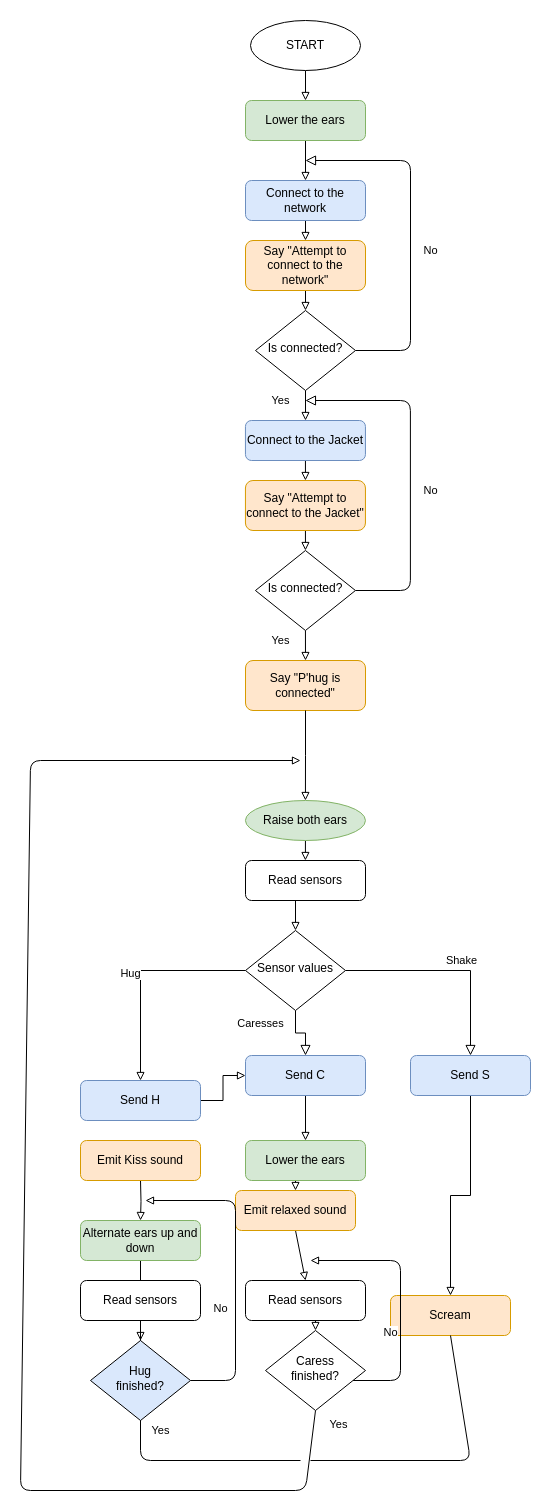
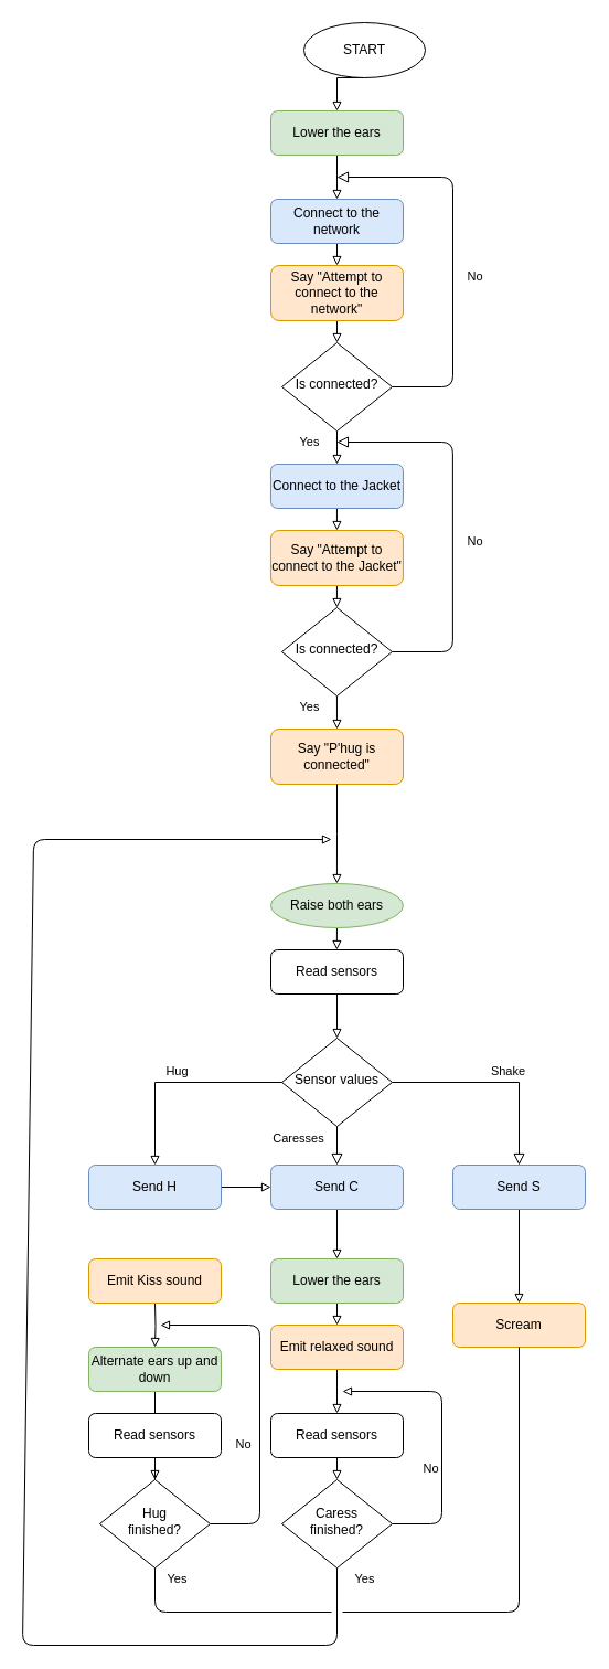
  <mxCell id="0" />
  <mxCell id="1" parent="0" />
  <mxCell id="2" value="No" style="edgeStyle=orthogonalEdgeStyle;rounded=1;html=1;jettySize=auto;orthogonalLoop=1;fontSize=11;endArrow=block;endFill=0;endSize=8;strokeWidth=1;shadow=0;labelBackgroundColor=none;" parent="1" source="4" edge="1"><mxGeometry x="-0.114" y="-20" relative="1" as="geometry"><mxPoint as="offset" /><mxPoint x="305" y="160" as="targetPoint" /><Array as="points"><mxPoint x="410" y="350" /><mxPoint x="410" y="160" /></Array></mxGeometry></mxCell>
  <mxCell id="3" value="Yes" style="edgeStyle=orthogonalEdgeStyle;rounded=0;orthogonalLoop=1;jettySize=auto;html=1;exitX=0.5;exitY=1;exitDx=0;exitDy=0;entryX=0.5;entryY=0;entryDx=0;entryDy=0;endArrow=block;endFill=0;" edge="1" parent="1" source="4"><mxGeometry x="-0.333" y="-25" relative="1" as="geometry"><mxPoint x="305" y="420" as="targetPoint" /><mxPoint as="offset" /></mxGeometry></mxCell>
  <mxCell id="4" value="Is connected?" style="rhombus;whiteSpace=wrap;html=1;shadow=0;fontFamily=Helvetica;fontSize=12;align=center;strokeWidth=1;spacing=6;spacingTop=-4;" parent="1" vertex="1"><mxGeometry x="255" y="310" width="100" height="80" as="geometry" /></mxCell>
  <mxCell id="5" value="Caresses" style="rounded=0;html=1;jettySize=auto;orthogonalLoop=1;fontSize=11;endArrow=block;endFill=0;endSize=8;strokeWidth=1;shadow=0;labelBackgroundColor=none;edgeStyle=orthogonalEdgeStyle;" parent="1" source="8" target="10" edge="1"><mxGeometry x="-0.554" y="-35" relative="1" as="geometry"><mxPoint y="1" as="offset" /></mxGeometry></mxCell>
  <mxCell id="6" value="Shake" style="edgeStyle=orthogonalEdgeStyle;rounded=0;html=1;jettySize=auto;orthogonalLoop=1;fontSize=11;endArrow=block;endFill=0;endSize=8;strokeWidth=1;shadow=0;labelBackgroundColor=none;" parent="1" source="8" target="12" edge="1"><mxGeometry x="0.106" y="10" relative="1" as="geometry"><mxPoint as="offset" /></mxGeometry></mxCell>
  <mxCell id="7" value="Hug" style="edgeStyle=orthogonalEdgeStyle;rounded=0;orthogonalLoop=1;jettySize=auto;html=1;exitX=0;exitY=0.5;exitDx=0;exitDy=0;endArrow=block;endFill=0;" parent="1" source="8" target="18" edge="1"><mxGeometry x="0.0" y="-10" relative="1" as="geometry"><mxPoint as="offset" /></mxGeometry></mxCell>
- <mxCell id="8" value="Sensor values" style="rhombus;whiteSpace=wrap;html=1;shadow=0;fontFamily=Helvetica;fontSize=12;align=center;strokeWidth=1;spacing=6;spacingTop=-4;" parent="1" vertex="1"><mxGeometry x="245" y="930" width="100" height="80" as="geometry" /></mxCell>
+ <mxCell id="8" value="Sensor values" style="rhombus;whiteSpace=wrap;html=1;shadow=0;fontFamily=Helvetica;fontSize=12;align=center;strokeWidth=1;spacing=6;spacingTop=-4;" parent="1" vertex="1"><mxGeometry x="255" y="940" width="100" height="80" as="geometry" /></mxCell>
  <mxCell id="9" style="edgeStyle=orthogonalEdgeStyle;rounded=0;orthogonalLoop=1;jettySize=auto;html=1;exitX=0.5;exitY=1;exitDx=0;exitDy=0;entryX=0.5;entryY=0;entryDx=0;entryDy=0;endArrow=block;endFill=0;" parent="1" source="10" target="21" edge="1"><mxGeometry relative="1" as="geometry" /></mxCell>
  <mxCell id="10" value="Send C" style="rounded=1;whiteSpace=wrap;html=1;fontSize=12;glass=0;strokeWidth=1;shadow=0;fillColor=#dae8fc;strokeColor=#6c8ebf;" parent="1" vertex="1"><mxGeometry x="245" y="1055" width="120" height="40" as="geometry" /></mxCell>
  <mxCell id="11" style="edgeStyle=orthogonalEdgeStyle;rounded=0;orthogonalLoop=1;jettySize=auto;html=1;exitX=0.5;exitY=1;exitDx=0;exitDy=0;entryX=0.5;entryY=0;entryDx=0;entryDy=0;endArrow=block;endFill=0;" parent="1" source="12" target="22" edge="1"><mxGeometry relative="1" as="geometry" /></mxCell>
  <mxCell id="12" value="Send S" style="rounded=1;whiteSpace=wrap;html=1;fontSize=12;glass=0;strokeWidth=1;shadow=0;fillColor=#dae8fc;strokeColor=#6c8ebf;" parent="1" vertex="1"><mxGeometry x="410" y="1055" width="120" height="40" as="geometry" /></mxCell>
  <mxCell id="13" style="edgeStyle=orthogonalEdgeStyle;rounded=0;orthogonalLoop=1;jettySize=auto;html=1;exitX=0.5;exitY=1;exitDx=0;exitDy=0;entryX=0.5;entryY=0;entryDx=0;entryDy=0;endArrow=block;endFill=0;" edge="1" parent="1" source="14" target="27"><mxGeometry relative="1" as="geometry" /></mxCell>
- <mxCell id="14" value="START" style="ellipse;whiteSpace=wrap;html=1;" parent="1" vertex="1"><mxGeometry x="250" y="20" width="110" height="50" as="geometry" /></mxCell>
+ <mxCell id="14" value="START" style="ellipse;whiteSpace=wrap;html=1;" parent="1" vertex="1"><mxGeometry x="275" y="20" width="110" height="50" as="geometry" /></mxCell>
  <mxCell id="15" style="edgeStyle=orthogonalEdgeStyle;rounded=0;orthogonalLoop=1;jettySize=auto;html=1;exitX=0.5;exitY=1;exitDx=0;exitDy=0;entryX=0.5;entryY=0;entryDx=0;entryDy=0;endArrow=block;endFill=0;" parent="1" source="16" target="8" edge="1"><mxGeometry relative="1" as="geometry" /></mxCell>
  <mxCell id="16" value="Read sensors" style="rounded=1;whiteSpace=wrap;html=1;fontSize=12;glass=0;strokeWidth=1;shadow=0;" parent="1" vertex="1"><mxGeometry x="245" y="860" width="120" height="40" as="geometry" /></mxCell>
  <mxCell id="17" style="edgeStyle=orthogonalEdgeStyle;rounded=0;orthogonalLoop=1;jettySize=auto;html=1;endArrow=block;endFill=0;" parent="1" source="18" target="10" edge="1"><mxGeometry relative="1" as="geometry"><mxPoint x="140" y="1140" as="targetPoint" /></mxGeometry></mxCell>
- <mxCell id="18" value="Send H" style="rounded=1;whiteSpace=wrap;html=1;fontSize=12;glass=0;strokeWidth=1;shadow=0;fillColor=#dae8fc;strokeColor=#6c8ebf;" parent="1" vertex="1"><mxGeometry x="80" y="1080" width="120" height="40" as="geometry" /></mxCell>
+ <mxCell id="18" value="Send H" style="rounded=1;whiteSpace=wrap;html=1;fontSize=12;glass=0;strokeWidth=1;shadow=0;fillColor=#dae8fc;strokeColor=#6c8ebf;" parent="1" vertex="1"><mxGeometry x="80" y="1055" width="120" height="40" as="geometry" /></mxCell>
  <mxCell id="19" style="edgeStyle=orthogonalEdgeStyle;rounded=0;orthogonalLoop=1;jettySize=auto;html=1;exitX=0.5;exitY=1;exitDx=0;exitDy=0;entryX=0.5;entryY=0;entryDx=0;entryDy=0;endArrow=block;endFill=0;" edge="1" parent="1" target="54"><mxGeometry relative="1" as="geometry"><mxPoint x="140" y="1180" as="sourcePoint" /><mxPoint x="140" y="1200" as="targetPoint" /></mxGeometry></mxCell>
  <mxCell id="20" style="edgeStyle=orthogonalEdgeStyle;rounded=0;orthogonalLoop=1;jettySize=auto;html=1;exitX=0.5;exitY=1;exitDx=0;exitDy=0;entryX=0.5;entryY=0;entryDx=0;entryDy=0;endArrow=block;endFill=0;" edge="1" parent="1" source="21" target="42"><mxGeometry relative="1" as="geometry" /></mxCell>
  <mxCell id="21" value="Lower the ears" style="rounded=1;whiteSpace=wrap;html=1;fontSize=12;glass=0;strokeWidth=1;shadow=0;fillColor=#d5e8d4;strokeColor=#82b366;" parent="1" vertex="1"><mxGeometry x="245" y="1140" width="120" height="40" as="geometry" /></mxCell>
- <mxCell id="22" value="Scream" style="rounded=1;whiteSpace=wrap;html=1;fontSize=12;glass=0;strokeWidth=1;shadow=0;fillColor=#ffe6cc;strokeColor=#d79b00;" parent="1" vertex="1"><mxGeometry x="390" y="1295" width="120" height="40" as="geometry" /></mxCell>
+ <mxCell id="22" value="Scream" style="rounded=1;whiteSpace=wrap;html=1;fontSize=12;glass=0;strokeWidth=1;shadow=0;fillColor=#ffe6cc;strokeColor=#d79b00;" parent="1" vertex="1"><mxGeometry x="410" y="1180" width="120" height="40" as="geometry" /></mxCell>
  <mxCell id="23" value="Yes" style="endArrow=none;html=1;entryX=0.5;entryY=1;entryDx=0;entryDy=0;" parent="1" edge="1"><mxGeometry y="-20" width="50" height="50" relative="1" as="geometry"><mxPoint x="300" y="1460" as="sourcePoint" /><mxPoint x="140" y="1240" as="targetPoint" /><Array as="points"><mxPoint x="140" y="1460" /></Array><mxPoint as="offset" /></mxGeometry></mxCell>
  <mxCell id="24" value="" style="endArrow=none;html=1;entryX=0.5;entryY=1;entryDx=0;entryDy=0;" parent="1" target="22" edge="1"><mxGeometry width="50" height="50" relative="1" as="geometry"><mxPoint x="310" y="1460" as="sourcePoint" /><mxPoint x="315" y="1180" as="targetPoint" /><Array as="points"><mxPoint x="470" y="1460" /></Array></mxGeometry></mxCell>
  <mxCell id="25" value="Yes" style="endArrow=none;html=1;endFill=0;startArrow=block;startFill=0;entryX=0.5;entryY=1;entryDx=0;entryDy=0;" parent="1" edge="1" target="46"><mxGeometry x="0.985" y="-25" width="50" height="50" relative="1" as="geometry"><mxPoint x="300" y="760" as="sourcePoint" /><mxPoint x="305" y="1430" as="targetPoint" /><Array as="points"><mxPoint x="30" y="760" /><mxPoint x="20" y="1490" /><mxPoint x="305" y="1490" /></Array><mxPoint as="offset" /></mxGeometry></mxCell>
  <mxCell id="26" style="edgeStyle=orthogonalEdgeStyle;rounded=0;orthogonalLoop=1;jettySize=auto;html=1;entryX=0.5;entryY=0;entryDx=0;entryDy=0;endArrow=block;endFill=0;" edge="1" parent="1" source="27" target="29"><mxGeometry relative="1" as="geometry" /></mxCell>
  <mxCell id="27" value="Lower the ears" style="rounded=1;whiteSpace=wrap;html=1;fontSize=12;glass=0;strokeWidth=1;shadow=0;fillColor=#d5e8d4;strokeColor=#82b366;" vertex="1" parent="1"><mxGeometry x="245" y="100" width="120" height="40" as="geometry" /></mxCell>
  <mxCell id="28" style="edgeStyle=orthogonalEdgeStyle;rounded=0;orthogonalLoop=1;jettySize=auto;html=1;exitX=0.5;exitY=1;exitDx=0;exitDy=0;entryX=0.5;entryY=0;entryDx=0;entryDy=0;endArrow=block;endFill=0;" edge="1" parent="1" source="29" target="31"><mxGeometry relative="1" as="geometry" /></mxCell>
  <mxCell id="29" value="Connect to the network" style="rounded=1;whiteSpace=wrap;html=1;fontSize=12;glass=0;strokeWidth=1;shadow=0;fillColor=#dae8fc;strokeColor=#6c8ebf;" vertex="1" parent="1"><mxGeometry x="245" y="180" width="120" height="40" as="geometry" /></mxCell>
  <mxCell id="30" style="edgeStyle=orthogonalEdgeStyle;rounded=0;orthogonalLoop=1;jettySize=auto;html=1;exitX=0.5;exitY=1;exitDx=0;exitDy=0;entryX=0.5;entryY=0;entryDx=0;entryDy=0;endArrow=block;endFill=0;" edge="1" parent="1" source="31" target="4"><mxGeometry relative="1" as="geometry" /></mxCell>
  <mxCell id="31" value="Say &quot;Attempt to connect to the network&quot;" style="rounded=1;whiteSpace=wrap;html=1;fontSize=12;glass=0;strokeWidth=1;shadow=0;fillColor=#ffe6cc;strokeColor=#d79b00;" vertex="1" parent="1"><mxGeometry x="245" y="240" width="120" height="50" as="geometry" /></mxCell>
  <mxCell id="32" value="No" style="edgeStyle=orthogonalEdgeStyle;rounded=1;html=1;jettySize=auto;orthogonalLoop=1;fontSize=11;endArrow=block;endFill=0;endSize=8;strokeWidth=1;shadow=0;labelBackgroundColor=none;jumpStyle=none;" edge="1" parent="1" source="34"><mxGeometry x="-0.114" y="-20" relative="1" as="geometry"><mxPoint as="offset" /><mxPoint x="304.94" y="400" as="targetPoint" /><Array as="points"><mxPoint x="409.94" y="590" /><mxPoint x="409.94" y="400" /></Array></mxGeometry></mxCell>
  <mxCell id="33" value="Yes" style="edgeStyle=orthogonalEdgeStyle;rounded=0;orthogonalLoop=1;jettySize=auto;html=1;exitX=0.5;exitY=1;exitDx=0;exitDy=0;entryX=0.5;entryY=0;entryDx=0;entryDy=0;endArrow=block;endFill=0;" edge="1" parent="1" source="34" target="40"><mxGeometry x="-0.333" y="-25" relative="1" as="geometry"><mxPoint x="304.94" y="660" as="targetPoint" /><mxPoint as="offset" /></mxGeometry></mxCell>
  <mxCell id="34" value="Is connected?" style="rhombus;whiteSpace=wrap;html=1;shadow=0;fontFamily=Helvetica;fontSize=12;align=center;strokeWidth=1;spacing=6;spacingTop=-4;" vertex="1" parent="1"><mxGeometry x="254.94" y="550" width="100" height="80" as="geometry" /></mxCell>
  <mxCell id="35" style="edgeStyle=orthogonalEdgeStyle;rounded=0;orthogonalLoop=1;jettySize=auto;html=1;exitX=0.5;exitY=1;exitDx=0;exitDy=0;entryX=0.5;entryY=0;entryDx=0;entryDy=0;endArrow=block;endFill=0;" edge="1" parent="1" source="36" target="38"><mxGeometry relative="1" as="geometry" /></mxCell>
  <mxCell id="36" value="Connect to the Jacket" style="rounded=1;whiteSpace=wrap;html=1;fontSize=12;glass=0;strokeWidth=1;shadow=0;fillColor=#dae8fc;strokeColor=#6c8ebf;" vertex="1" parent="1"><mxGeometry x="244.94" y="420" width="120" height="40" as="geometry" /></mxCell>
  <mxCell id="37" style="edgeStyle=orthogonalEdgeStyle;rounded=0;orthogonalLoop=1;jettySize=auto;html=1;exitX=0.5;exitY=1;exitDx=0;exitDy=0;entryX=0.5;entryY=0;entryDx=0;entryDy=0;endArrow=block;endFill=0;" edge="1" parent="1" source="38" target="34"><mxGeometry relative="1" as="geometry" /></mxCell>
  <mxCell id="38" value="Say &quot;Attempt to connect to the Jacket&quot;" style="rounded=1;whiteSpace=wrap;html=1;fontSize=12;glass=0;strokeWidth=1;shadow=0;fillColor=#ffe6cc;strokeColor=#d79b00;" vertex="1" parent="1"><mxGeometry x="244.94" y="480" width="120" height="50" as="geometry" /></mxCell>
  <mxCell id="39" style="edgeStyle=orthogonalEdgeStyle;rounded=0;orthogonalLoop=1;jettySize=auto;html=1;entryX=0.5;entryY=0;entryDx=0;entryDy=0;endArrow=block;endFill=0;" edge="1" parent="1" source="43" target="16"><mxGeometry relative="1" as="geometry" /></mxCell>
  <mxCell id="40" value="Say &quot;P'hug is connected&quot;" style="rounded=1;whiteSpace=wrap;html=1;fontSize=12;glass=0;strokeWidth=1;shadow=0;fillColor=#ffe6cc;strokeColor=#d79b00;" vertex="1" parent="1"><mxGeometry x="245" y="660" width="120" height="50" as="geometry" /></mxCell>
  <mxCell id="41" style="edgeStyle=none;rounded=1;jumpStyle=none;orthogonalLoop=1;jettySize=auto;html=1;exitX=0.5;exitY=1;exitDx=0;exitDy=0;entryX=0.5;entryY=0;entryDx=0;entryDy=0;endArrow=block;endFill=0;" edge="1" parent="1" source="42" target="48"><mxGeometry relative="1" as="geometry" /></mxCell>
- <mxCell id="42" value="Emit relaxed sound" style="rounded=1;whiteSpace=wrap;html=1;fontSize=12;glass=0;strokeWidth=1;shadow=0;fillColor=#ffe6cc;strokeColor=#d79b00;" vertex="1" parent="1"><mxGeometry x="235" y="1190" width="120" height="40" as="geometry" /></mxCell>
+ <mxCell id="42" value="Emit relaxed sound" style="rounded=1;whiteSpace=wrap;html=1;fontSize=12;glass=0;strokeWidth=1;shadow=0;fillColor=#ffe6cc;strokeColor=#d79b00;" vertex="1" parent="1"><mxGeometry x="245" y="1200" width="120" height="40" as="geometry" /></mxCell>
  <mxCell id="43" value="Raise both ears" style="ellipse;whiteSpace=wrap;html=1;fontSize=12;glass=0;strokeWidth=1;shadow=0;fillColor=#d5e8d4;strokeColor=#82b366;" vertex="1" parent="1"><mxGeometry x="244.94" y="800" width="120" height="40" as="geometry" /></mxCell>
  <mxCell id="44" style="edgeStyle=orthogonalEdgeStyle;rounded=0;orthogonalLoop=1;jettySize=auto;html=1;entryX=0.5;entryY=0;entryDx=0;entryDy=0;endArrow=block;endFill=0;" edge="1" parent="1" source="40" target="43"><mxGeometry relative="1" as="geometry"><mxPoint x="305" y="710" as="sourcePoint" /><mxPoint x="305" y="860" as="targetPoint" /></mxGeometry></mxCell>
  <mxCell id="45" value="No" style="edgeStyle=orthogonalEdgeStyle;rounded=1;orthogonalLoop=1;jettySize=auto;html=1;endArrow=block;endFill=0;" edge="1" parent="1" source="46"><mxGeometry x="-0.255" y="10" relative="1" as="geometry"><mxPoint x="310" y="1260" as="targetPoint" /><Array as="points"><mxPoint x="400" y="1380" /></Array><mxPoint as="offset" /></mxGeometry></mxCell>
- <mxCell id="46" value="Caress&lt;br&gt;finished?" style="rhombus;whiteSpace=wrap;html=1;shadow=0;fontFamily=Helvetica;fontSize=12;align=center;strokeWidth=1;spacing=6;spacingTop=-4;" vertex="1" parent="1"><mxGeometry x="265" y="1330" width="100" height="80" as="geometry" /></mxCell>
+ <mxCell id="46" value="Caress&lt;br&gt;finished?" style="rhombus;whiteSpace=wrap;html=1;shadow=0;fontFamily=Helvetica;fontSize=12;align=center;strokeWidth=1;spacing=6;spacingTop=-4;" vertex="1" parent="1"><mxGeometry x="255" y="1340" width="100" height="80" as="geometry" /></mxCell>
  <mxCell id="47" style="edgeStyle=orthogonalEdgeStyle;rounded=0;orthogonalLoop=1;jettySize=auto;html=1;exitX=0.5;exitY=1;exitDx=0;exitDy=0;entryX=0.5;entryY=0;entryDx=0;entryDy=0;endArrow=block;endFill=0;" edge="1" parent="1" source="48" target="46"><mxGeometry relative="1" as="geometry" /></mxCell>
  <mxCell id="48" value="Read sensors" style="rounded=1;whiteSpace=wrap;html=1;fontSize=12;glass=0;strokeWidth=1;shadow=0;" vertex="1" parent="1"><mxGeometry x="245" y="1280" width="120" height="40" as="geometry" /></mxCell>
  <mxCell id="49" value="No" style="edgeStyle=orthogonalEdgeStyle;rounded=1;orthogonalLoop=1;jettySize=auto;html=1;endArrow=block;endFill=0;" edge="1" parent="1" source="50"><mxGeometry x="-0.255" y="15" relative="1" as="geometry"><mxPoint x="145" y="1200" as="targetPoint" /><Array as="points"><mxPoint x="235" y="1380" /></Array><mxPoint as="offset" /></mxGeometry></mxCell>
- <mxCell id="50" value="Hug&lt;br&gt;finished?" style="rhombus;whiteSpace=wrap;html=1;shadow=0;fontFamily=Helvetica;fontSize=12;align=center;strokeWidth=1;spacing=6;spacingTop=-4;fillColor=#dae8fc;" vertex="1" parent="1"><mxGeometry x="90" y="1340" width="100" height="80" as="geometry" /></mxCell>
+ <mxCell id="50" value="Hug&lt;br&gt;finished?" style="rhombus;whiteSpace=wrap;html=1;shadow=0;fontFamily=Helvetica;fontSize=12;align=center;strokeWidth=1;spacing=6;spacingTop=-4;" vertex="1" parent="1"><mxGeometry x="90" y="1340" width="100" height="80" as="geometry" /></mxCell>
  <mxCell id="51" style="edgeStyle=orthogonalEdgeStyle;rounded=0;orthogonalLoop=1;jettySize=auto;html=1;exitX=0.5;exitY=1;exitDx=0;exitDy=0;entryX=0.5;entryY=0;entryDx=0;entryDy=0;endArrow=block;endFill=0;" edge="1" parent="1" source="52" target="50"><mxGeometry relative="1" as="geometry" /></mxCell>
  <mxCell id="52" value="Read sensors" style="rounded=1;whiteSpace=wrap;html=1;fontSize=12;glass=0;strokeWidth=1;shadow=0;" vertex="1" parent="1"><mxGeometry x="80" y="1280" width="120" height="40" as="geometry" /></mxCell>
  <mxCell id="53" value="Emit Kiss sound" style="rounded=1;whiteSpace=wrap;html=1;fontSize=12;glass=0;strokeWidth=1;shadow=0;fillColor=#ffe6cc;strokeColor=#d79b00;" vertex="1" parent="1"><mxGeometry x="80" y="1140" width="120" height="40" as="geometry" /></mxCell>
  <mxCell id="54" value="Alternate ears up and down" style="rounded=1;whiteSpace=wrap;html=1;fontSize=12;glass=0;strokeWidth=1;shadow=0;fillColor=#d5e8d4;strokeColor=#82b366;" vertex="1" parent="1"><mxGeometry x="80" y="1220" width="120" height="40" as="geometry" /></mxCell>
